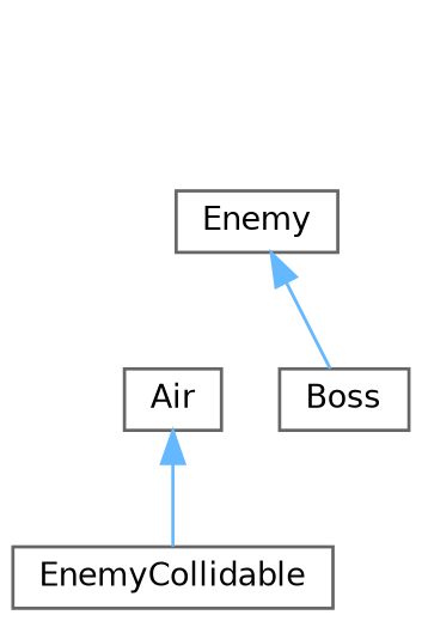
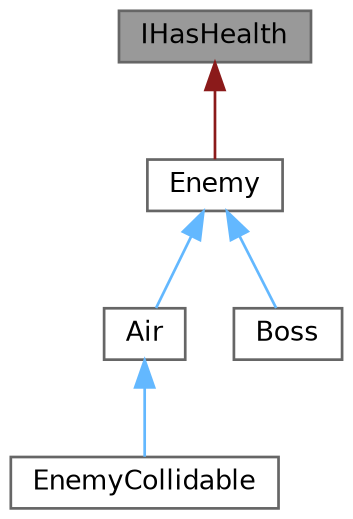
  digraph {
    node [color=gray40 fillcolor=white fontname=Helvetica fontsize=10 shape=box style=filled]
    edge [color=steelblue1 dir=back fontname=Helvetica fontsize=10 labelfontname=Helvetica labelfontsize=10 style=solid]
+   n1 [fillcolor=grey60 fontcolor=black height=0.2 label=IHasHealth width=0.4]
    n2 [height=0.2 label=Enemy width=0.4]
    n3 [height=0.2 label=Air width=0.4]
    n4 [height=0.2 label=Boss width=0.4]
    n5 [height=0.2 label=EnemyCollidable width=0.4]
+   n1 -> n2 [color=firebrick4]
+   n2 -> n3
    n2 -> n4
    n3 -> n5
  }
